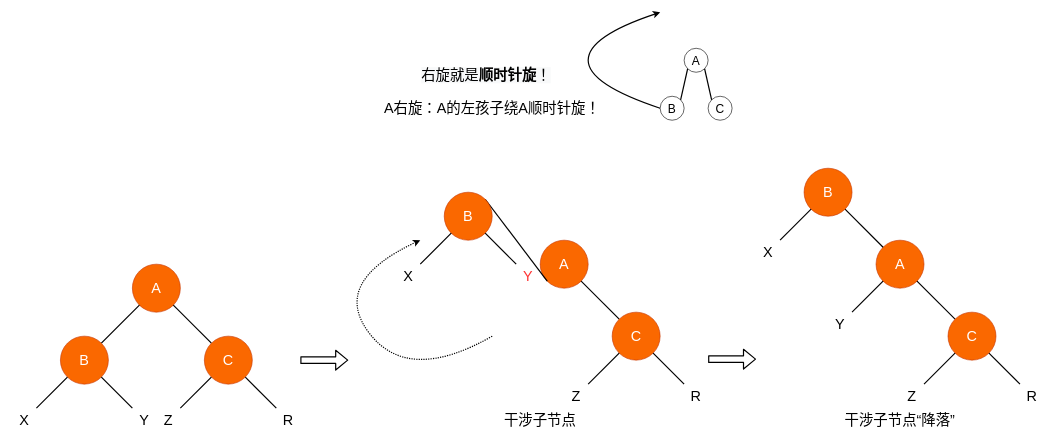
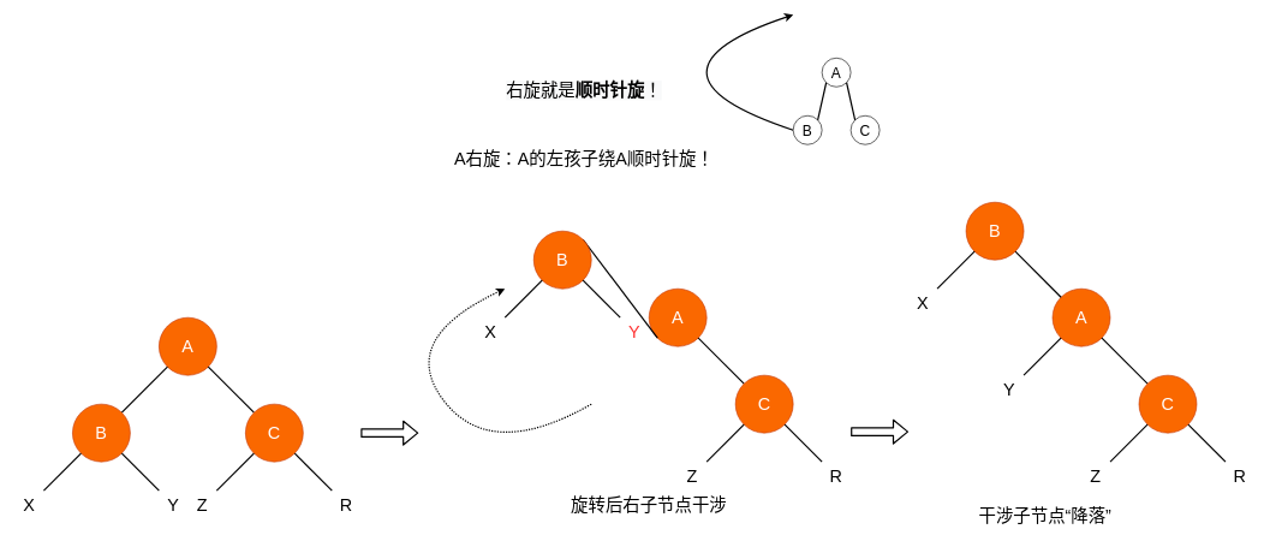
  <mxCell id="0" />
  <mxCell id="1" parent="0" />
  <mxCell id="2" value="&lt;font style=&quot;font-size: 24px&quot;&gt;A&lt;/font&gt;" style="ellipse;whiteSpace=wrap;html=1;fillColor=#fa6800;strokeColor=#C73500;fontColor=#ffffff;" parent="1" vertex="1"><mxGeometry x="220" y="440" width="80" height="80" as="geometry" /></mxCell>
  <mxCell id="3" value="" style="endArrow=none;html=1;strokeWidth=2;entryX=0;entryY=1;entryDx=0;entryDy=0;exitX=1;exitY=0;exitDx=0;exitDy=0;" parent="1" source="5" target="2" edge="1"><mxGeometry width="50" height="50" relative="1" as="geometry"><mxPoint x="180" y="560" as="sourcePoint" /><mxPoint x="230" y="510" as="targetPoint" /></mxGeometry></mxCell>
  <mxCell id="4" value="" style="endArrow=none;html=1;strokeWidth=2;entryX=1;entryY=1;entryDx=0;entryDy=0;exitX=0;exitY=0;exitDx=0;exitDy=0;" parent="1" source="8" target="2" edge="1"><mxGeometry width="50" height="50" relative="1" as="geometry"><mxPoint x="340" y="560" as="sourcePoint" /><mxPoint x="340" y="530" as="targetPoint" /></mxGeometry></mxCell>
  <mxCell id="5" value="&lt;font style=&quot;font-size: 24px&quot;&gt;B&lt;/font&gt;" style="ellipse;whiteSpace=wrap;html=1;fillColor=#fa6800;strokeColor=#C73500;fontColor=#ffffff;" parent="1" vertex="1"><mxGeometry x="100" y="560" width="80" height="80" as="geometry" /></mxCell>
  <mxCell id="6" value="" style="endArrow=none;html=1;strokeWidth=2;entryX=0;entryY=1;entryDx=0;entryDy=0;" parent="1" target="5" edge="1"><mxGeometry width="50" height="50" relative="1" as="geometry"><mxPoint x="60" y="680" as="sourcePoint" /><mxPoint x="110" y="630" as="targetPoint" /></mxGeometry></mxCell>
  <mxCell id="7" value="" style="endArrow=none;html=1;strokeWidth=2;entryX=1;entryY=1;entryDx=0;entryDy=0;" parent="1" target="5" edge="1"><mxGeometry width="50" height="50" relative="1" as="geometry"><mxPoint x="220" y="680" as="sourcePoint" /><mxPoint x="220" y="650" as="targetPoint" /></mxGeometry></mxCell>
  <mxCell id="8" value="&lt;font style=&quot;font-size: 24px&quot;&gt;C&lt;/font&gt;" style="ellipse;whiteSpace=wrap;html=1;fillColor=#fa6800;strokeColor=#C73500;fontColor=#ffffff;" parent="1" vertex="1"><mxGeometry x="340" y="560" width="80" height="80" as="geometry" /></mxCell>
  <mxCell id="9" value="" style="endArrow=none;html=1;strokeWidth=2;entryX=0;entryY=1;entryDx=0;entryDy=0;" parent="1" target="8" edge="1"><mxGeometry width="50" height="50" relative="1" as="geometry"><mxPoint x="300" y="680" as="sourcePoint" /><mxPoint x="350" y="630" as="targetPoint" /></mxGeometry></mxCell>
  <mxCell id="10" value="" style="endArrow=none;html=1;strokeWidth=2;entryX=1;entryY=1;entryDx=0;entryDy=0;" parent="1" target="8" edge="1"><mxGeometry width="50" height="50" relative="1" as="geometry"><mxPoint x="460" y="680" as="sourcePoint" /><mxPoint x="460" y="650" as="targetPoint" /></mxGeometry></mxCell>
  <mxCell id="11" value="&lt;font style=&quot;font-size: 24px&quot;&gt;X&lt;/font&gt;" style="text;html=1;strokeColor=none;fillColor=none;align=center;verticalAlign=middle;whiteSpace=wrap;rounded=0;" parent="1" vertex="1"><mxGeometry x="20" y="680" width="40" height="40" as="geometry" /></mxCell>
  <mxCell id="12" value="&lt;font style=&quot;font-size: 24px&quot;&gt;Y&lt;/font&gt;" style="text;html=1;strokeColor=none;fillColor=none;align=center;verticalAlign=middle;whiteSpace=wrap;rounded=0;" parent="1" vertex="1"><mxGeometry x="220" y="680" width="40" height="40" as="geometry" /></mxCell>
  <mxCell id="13" value="&lt;font style=&quot;font-size: 24px&quot;&gt;Z&lt;/font&gt;" style="text;html=1;strokeColor=none;fillColor=none;align=center;verticalAlign=middle;whiteSpace=wrap;rounded=0;" parent="1" vertex="1"><mxGeometry x="260" y="680" width="40" height="40" as="geometry" /></mxCell>
  <mxCell id="14" value="&lt;font style=&quot;font-size: 24px&quot;&gt;R&lt;/font&gt;" style="text;html=1;strokeColor=none;fillColor=none;align=center;verticalAlign=middle;whiteSpace=wrap;rounded=0;" parent="1" vertex="1"><mxGeometry x="460" y="680" width="40" height="40" as="geometry" /></mxCell>
  <mxCell id="15" value="&lt;font style=&quot;font-size: 24px&quot;&gt;A&lt;/font&gt;" style="ellipse;whiteSpace=wrap;html=1;fillColor=#fa6800;strokeColor=#C73500;fontColor=#ffffff;" parent="1" vertex="1"><mxGeometry x="900" y="400" width="80" height="80" as="geometry" /></mxCell>
  <mxCell id="16" value="" style="endArrow=none;html=1;strokeWidth=2;entryX=0;entryY=1;entryDx=0;entryDy=0;exitX=1;exitY=0;exitDx=0;exitDy=0;" parent="1" source="18" target="15" edge="1"><mxGeometry width="50" height="50" relative="1" as="geometry"><mxPoint x="860" y="520" as="sourcePoint" /><mxPoint x="910" y="470" as="targetPoint" /></mxGeometry></mxCell>
  <mxCell id="17" value="" style="endArrow=none;html=1;strokeWidth=2;entryX=1;entryY=1;entryDx=0;entryDy=0;exitX=0;exitY=0;exitDx=0;exitDy=0;" parent="1" source="21" target="15" edge="1"><mxGeometry width="50" height="50" relative="1" as="geometry"><mxPoint x="1020" y="520" as="sourcePoint" /><mxPoint x="1020" y="490" as="targetPoint" /></mxGeometry></mxCell>
  <mxCell id="18" value="&lt;font style=&quot;font-size: 24px&quot;&gt;B&lt;/font&gt;" style="ellipse;whiteSpace=wrap;html=1;fillColor=#fa6800;strokeColor=#C73500;fontColor=#ffffff;" parent="1" vertex="1"><mxGeometry x="740" y="320" width="80" height="80" as="geometry" /></mxCell>
  <mxCell id="19" value="" style="endArrow=none;html=1;strokeWidth=2;entryX=0;entryY=1;entryDx=0;entryDy=0;" parent="1" target="18" edge="1"><mxGeometry width="50" height="50" relative="1" as="geometry"><mxPoint x="700" y="440" as="sourcePoint" /><mxPoint x="750" y="390" as="targetPoint" /></mxGeometry></mxCell>
  <mxCell id="20" value="" style="endArrow=none;html=1;strokeWidth=2;entryX=1;entryY=1;entryDx=0;entryDy=0;" parent="1" target="18" edge="1"><mxGeometry width="50" height="50" relative="1" as="geometry"><mxPoint x="860" y="440" as="sourcePoint" /><mxPoint x="860" y="410" as="targetPoint" /></mxGeometry></mxCell>
  <mxCell id="21" value="&lt;font style=&quot;font-size: 24px&quot;&gt;C&lt;/font&gt;" style="ellipse;whiteSpace=wrap;html=1;fillColor=#fa6800;strokeColor=#C73500;fontColor=#ffffff;" parent="1" vertex="1"><mxGeometry x="1020" y="520" width="80" height="80" as="geometry" /></mxCell>
  <mxCell id="22" value="" style="endArrow=none;html=1;strokeWidth=2;entryX=0;entryY=1;entryDx=0;entryDy=0;" parent="1" target="21" edge="1"><mxGeometry width="50" height="50" relative="1" as="geometry"><mxPoint x="980" y="640" as="sourcePoint" /><mxPoint x="1030" y="590" as="targetPoint" /></mxGeometry></mxCell>
  <mxCell id="23" value="" style="endArrow=none;html=1;strokeWidth=2;entryX=1;entryY=1;entryDx=0;entryDy=0;" parent="1" target="21" edge="1"><mxGeometry width="50" height="50" relative="1" as="geometry"><mxPoint x="1140" y="640" as="sourcePoint" /><mxPoint x="1140" y="610" as="targetPoint" /></mxGeometry></mxCell>
  <mxCell id="24" value="&lt;font style=&quot;font-size: 24px&quot;&gt;X&lt;/font&gt;" style="text;html=1;strokeColor=none;fillColor=none;align=center;verticalAlign=middle;whiteSpace=wrap;rounded=0;" parent="1" vertex="1"><mxGeometry x="660" y="440" width="40" height="40" as="geometry" /></mxCell>
  <mxCell id="25" value="&lt;font style=&quot;font-size: 24px&quot; color=&quot;#ff3333&quot;&gt;Y&lt;/font&gt;" style="text;html=1;strokeColor=none;fillColor=none;align=center;verticalAlign=middle;whiteSpace=wrap;rounded=0;" parent="1" vertex="1"><mxGeometry x="860" y="440" width="40" height="40" as="geometry" /></mxCell>
  <mxCell id="26" value="&lt;font style=&quot;font-size: 24px&quot;&gt;Z&lt;/font&gt;" style="text;html=1;strokeColor=none;fillColor=none;align=center;verticalAlign=middle;whiteSpace=wrap;rounded=0;" parent="1" vertex="1"><mxGeometry x="940" y="640" width="40" height="40" as="geometry" /></mxCell>
  <mxCell id="27" value="&lt;font style=&quot;font-size: 24px&quot;&gt;R&lt;/font&gt;" style="text;html=1;strokeColor=none;fillColor=none;align=center;verticalAlign=middle;whiteSpace=wrap;rounded=0;" parent="1" vertex="1"><mxGeometry x="1140" y="640" width="40" height="40" as="geometry" /></mxCell>
- <mxCell id="28" value="&lt;span style=&quot;font-size: 24px&quot;&gt;干涉子节点&lt;/span&gt;" style="text;html=1;strokeColor=none;fillColor=none;align=center;verticalAlign=middle;whiteSpace=wrap;rounded=0;" parent="1" vertex="1"><mxGeometry x="780" y="680" width="240" height="40" as="geometry" /></mxCell>
- <mxCell id="29" value="&lt;span style=&quot;font-size: 24px&quot;&gt;干涉子节点“降落”&lt;/span&gt;" style="text;html=1;strokeColor=none;fillColor=none;align=center;verticalAlign=middle;whiteSpace=wrap;rounded=0;" parent="1" vertex="1"><mxGeometry x="1380" y="680" width="240" height="40" as="geometry" /></mxCell>
+ <mxCell id="28" value="&lt;span style=&quot;font-size: 24px&quot;&gt;旋转后右子节点干涉&lt;/span&gt;" style="text;html=1;strokeColor=none;fillColor=none;align=center;verticalAlign=middle;whiteSpace=wrap;rounded=0;" parent="1" vertex="1"><mxGeometry x="780" y="680" width="240" height="40" as="geometry" /></mxCell>
+ <mxCell id="29" value="&lt;span style=&quot;font-size: 24px&quot;&gt;干涉子节点“降落”&lt;/span&gt;" style="text;html=1;strokeColor=none;fillColor=none;align=center;verticalAlign=middle;whiteSpace=wrap;rounded=0;" parent="1" vertex="1"><mxGeometry x="1330" y="695" width="240" height="40" as="geometry" /></mxCell>
  <mxCell id="30" value="" style="curved=1;endArrow=classic;html=1;strokeWidth=2;dashed=1;dashPattern=1 1;" parent="1" edge="1"><mxGeometry width="50" height="50" relative="1" as="geometry"><mxPoint x="820" y="560" as="sourcePoint" /><mxPoint x="700" y="400" as="targetPoint" /><Array as="points"><mxPoint x="680" y="640" /><mxPoint x="550" y="470" /></Array></mxGeometry></mxCell>
  <mxCell id="31" value="&lt;font style=&quot;font-size: 24px&quot;&gt;A&lt;/font&gt;" style="ellipse;whiteSpace=wrap;html=1;fillColor=#fa6800;strokeColor=#C73500;fontColor=#ffffff;" parent="1" vertex="1"><mxGeometry x="1460" y="400" width="80" height="80" as="geometry" /></mxCell>
  <mxCell id="32" value="" style="endArrow=none;html=1;strokeWidth=2;entryX=0;entryY=0;entryDx=0;entryDy=0;exitX=1;exitY=1;exitDx=0;exitDy=0;" parent="1" source="34" target="31" edge="1"><mxGeometry width="50" height="50" relative="1" as="geometry"><mxPoint x="1420" y="520" as="sourcePoint" /><mxPoint x="1470" y="470" as="targetPoint" /></mxGeometry></mxCell>
  <mxCell id="33" value="" style="endArrow=none;html=1;strokeWidth=2;entryX=1;entryY=1;entryDx=0;entryDy=0;exitX=0;exitY=0;exitDx=0;exitDy=0;" parent="1" source="37" target="31" edge="1"><mxGeometry width="50" height="50" relative="1" as="geometry"><mxPoint x="1580" y="520" as="sourcePoint" /><mxPoint x="1580" y="490" as="targetPoint" /></mxGeometry></mxCell>
  <mxCell id="34" value="&lt;font style=&quot;font-size: 24px&quot;&gt;B&lt;/font&gt;" style="ellipse;whiteSpace=wrap;html=1;fillColor=#fa6800;strokeColor=#C73500;fontColor=#ffffff;" parent="1" vertex="1"><mxGeometry x="1340" y="280" width="80" height="80" as="geometry" /></mxCell>
  <mxCell id="35" value="" style="endArrow=none;html=1;strokeWidth=2;entryX=0;entryY=1;entryDx=0;entryDy=0;" parent="1" target="34" edge="1"><mxGeometry width="50" height="50" relative="1" as="geometry"><mxPoint x="1300" y="400" as="sourcePoint" /><mxPoint x="1310" y="390" as="targetPoint" /></mxGeometry></mxCell>
  <mxCell id="36" value="" style="endArrow=none;html=1;strokeWidth=2;entryX=0;entryY=1;entryDx=0;entryDy=0;" parent="1" target="31" edge="1"><mxGeometry width="50" height="50" relative="1" as="geometry"><mxPoint x="1420" y="520" as="sourcePoint" /><mxPoint x="1420.004" y="500.004" as="targetPoint" /></mxGeometry></mxCell>
  <mxCell id="37" value="&lt;font style=&quot;font-size: 24px&quot;&gt;C&lt;/font&gt;" style="ellipse;whiteSpace=wrap;html=1;fillColor=#fa6800;strokeColor=#C73500;fontColor=#ffffff;" parent="1" vertex="1"><mxGeometry x="1580" y="520" width="80" height="80" as="geometry" /></mxCell>
  <mxCell id="38" value="" style="endArrow=none;html=1;strokeWidth=2;entryX=0;entryY=1;entryDx=0;entryDy=0;" parent="1" target="37" edge="1"><mxGeometry width="50" height="50" relative="1" as="geometry"><mxPoint x="1540" y="640" as="sourcePoint" /><mxPoint x="1590" y="590" as="targetPoint" /></mxGeometry></mxCell>
  <mxCell id="39" value="" style="endArrow=none;html=1;strokeWidth=2;entryX=1;entryY=1;entryDx=0;entryDy=0;" parent="1" target="37" edge="1"><mxGeometry width="50" height="50" relative="1" as="geometry"><mxPoint x="1700" y="640" as="sourcePoint" /><mxPoint x="1700" y="610" as="targetPoint" /></mxGeometry></mxCell>
  <mxCell id="40" value="&lt;font style=&quot;font-size: 24px&quot;&gt;X&lt;/font&gt;" style="text;html=1;strokeColor=none;fillColor=none;align=center;verticalAlign=middle;whiteSpace=wrap;rounded=0;" parent="1" vertex="1"><mxGeometry x="1260" y="400" width="40" height="40" as="geometry" /></mxCell>
  <mxCell id="41" value="&lt;font style=&quot;font-size: 24px&quot;&gt;Y&lt;/font&gt;" style="text;html=1;strokeColor=none;fillColor=none;align=center;verticalAlign=middle;whiteSpace=wrap;rounded=0;" parent="1" vertex="1"><mxGeometry x="1380" y="520" width="40" height="40" as="geometry" /></mxCell>
  <mxCell id="42" value="&lt;font style=&quot;font-size: 24px&quot;&gt;Z&lt;/font&gt;" style="text;html=1;strokeColor=none;fillColor=none;align=center;verticalAlign=middle;whiteSpace=wrap;rounded=0;" parent="1" vertex="1"><mxGeometry x="1500" y="640" width="40" height="40" as="geometry" /></mxCell>
  <mxCell id="43" value="&lt;font style=&quot;font-size: 24px&quot;&gt;R&lt;/font&gt;" style="text;html=1;strokeColor=none;fillColor=none;align=center;verticalAlign=middle;whiteSpace=wrap;rounded=0;" parent="1" vertex="1"><mxGeometry x="1700" y="640" width="40" height="40" as="geometry" /></mxCell>
  <mxCell id="44" value="" style="shape=flexArrow;endArrow=classic;html=1;strokeWidth=2;fontColor=#FF3333;" parent="1" edge="1"><mxGeometry width="50" height="50" relative="1" as="geometry"><mxPoint x="500" y="600" as="sourcePoint" /><mxPoint x="580" y="600" as="targetPoint" /></mxGeometry></mxCell>
  <mxCell id="45" value="" style="curved=1;endArrow=classic;html=1;strokeWidth=2;exitX=0;exitY=0.5;exitDx=0;exitDy=0;" parent="1" source="49" edge="1"><mxGeometry width="50" height="50" relative="1" as="geometry"><mxPoint x="1220" y="183.45" as="sourcePoint" /><mxPoint x="1100" y="20" as="targetPoint" /><Array as="points"><mxPoint x="980" y="140" /><mxPoint x="980" y="60" /></Array></mxGeometry></mxCell>
- <mxCell id="46" value="&lt;span style=&quot;font-size: 24px&quot;&gt;A右旋：A的左孩子绕A顺时针旋！&lt;/span&gt;" style="text;html=1;strokeColor=none;fillColor=none;align=center;verticalAlign=middle;whiteSpace=wrap;rounded=0;" parent="1" vertex="1"><mxGeometry x="620" y="160" width="400" height="40" as="geometry" /></mxCell>
+ <mxCell id="46" value="&lt;span style=&quot;font-size: 24px&quot;&gt;A右旋：A的左孩子绕A顺时针旋！&lt;/span&gt;" style="text;html=1;strokeColor=none;fillColor=none;align=center;verticalAlign=middle;whiteSpace=wrap;rounded=0;" parent="1" vertex="1"><mxGeometry x="610" y="200" width="400" height="40" as="geometry" /></mxCell>
  <mxCell id="47" value="&lt;span style=&quot;color: rgb(0 , 0 , 0) ; font-family: &amp;#34;helvetica&amp;#34; ; font-size: 24px ; font-style: normal ; font-weight: 400 ; letter-spacing: normal ; text-align: center ; text-indent: 0px ; text-transform: none ; word-spacing: 0px ; background-color: rgb(248 , 249 , 250) ; display: inline ; float: none&quot;&gt;右旋就是&lt;/span&gt;&lt;span style=&quot;color: rgb(0 , 0 , 0) ; font-family: &amp;#34;helvetica&amp;#34; ; font-size: 24px ; font-style: normal ; letter-spacing: normal ; text-align: center ; text-indent: 0px ; text-transform: none ; word-spacing: 0px ; background-color: rgb(248 , 249 , 250) ; display: inline ; float: none&quot;&gt;&lt;b&gt;顺&lt;/b&gt;&lt;/span&gt;&lt;span style=&quot;color: rgb(0 , 0 , 0) ; font-family: &amp;#34;helvetica&amp;#34; ; font-size: 24px ; font-style: normal ; letter-spacing: normal ; text-align: center ; text-indent: 0px ; text-transform: none ; word-spacing: 0px ; background-color: rgb(248 , 249 , 250) ; display: inline ; float: none&quot;&gt;&lt;b&gt;时针旋&lt;/b&gt;&lt;/span&gt;&lt;span style=&quot;color: rgb(0 , 0 , 0) ; font-family: &amp;#34;helvetica&amp;#34; ; font-size: 24px ; font-style: normal ; font-weight: 400 ; letter-spacing: normal ; text-align: center ; text-indent: 0px ; text-transform: none ; word-spacing: 0px ; background-color: rgb(248 , 249 , 250) ; display: inline ; float: none&quot;&gt;！&lt;/span&gt;" style="text;whiteSpace=wrap;html=1;" parent="1" vertex="1"><mxGeometry x="700" y="105" width="240" height="40" as="geometry" /></mxCell>
  <mxCell id="48" value="&lt;font style=&quot;font-size: 20px&quot;&gt;A&lt;/font&gt;" style="ellipse;whiteSpace=wrap;html=1;" parent="1" vertex="1"><mxGeometry x="1140" y="80" width="40" height="40" as="geometry" /></mxCell>
  <mxCell id="49" value="&lt;font style=&quot;font-size: 20px&quot;&gt;B&lt;/font&gt;" style="ellipse;whiteSpace=wrap;html=1;" parent="1" vertex="1"><mxGeometry x="1100" y="160" width="40" height="40" as="geometry" /></mxCell>
  <mxCell id="50" value="&lt;font style=&quot;font-size: 20px&quot;&gt;C&lt;/font&gt;" style="ellipse;whiteSpace=wrap;html=1;" parent="1" vertex="1"><mxGeometry x="1180" y="160" width="40" height="40" as="geometry" /></mxCell>
  <mxCell id="51" value="" style="endArrow=none;html=1;strokeWidth=2;entryX=0;entryY=1;entryDx=0;entryDy=0;exitX=1;exitY=0;exitDx=0;exitDy=0;" parent="1" source="49" target="48" edge="1"><mxGeometry width="50" height="50" relative="1" as="geometry"><mxPoint x="1050.004" y="183.436" as="sourcePoint" /><mxPoint x="1113.436" y="120.004" as="targetPoint" /></mxGeometry></mxCell>
  <mxCell id="52" value="" style="endArrow=none;html=1;strokeWidth=2;entryX=1;entryY=1;entryDx=0;entryDy=0;exitX=0;exitY=0;exitDx=0;exitDy=0;" parent="1" source="50" target="48" edge="1"><mxGeometry width="50" height="50" relative="1" as="geometry"><mxPoint x="1144.142" y="175.858" as="sourcePoint" /><mxPoint x="1155.858" y="124.142" as="targetPoint" /></mxGeometry></mxCell>
  <mxCell id="53" value="" style="shape=flexArrow;endArrow=classic;html=1;strokeWidth=2;fontColor=#FF3333;" edge="1" parent="1"><mxGeometry width="50" height="50" relative="1" as="geometry"><mxPoint x="1180" y="598.33" as="sourcePoint" /><mxPoint x="1260" y="598.33" as="targetPoint" /></mxGeometry></mxCell>
